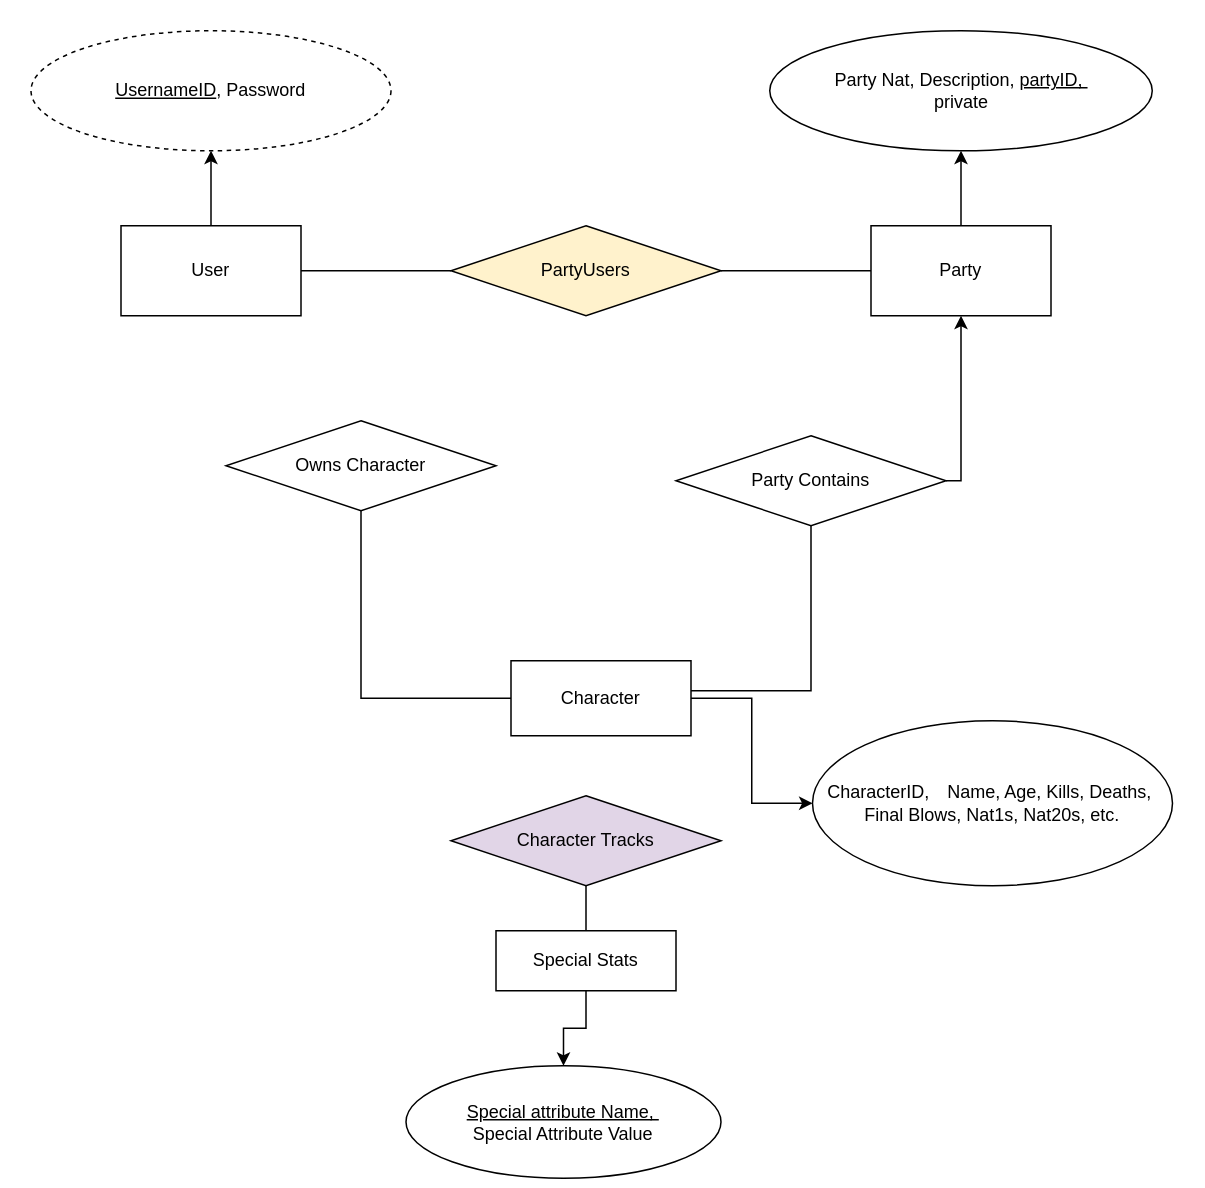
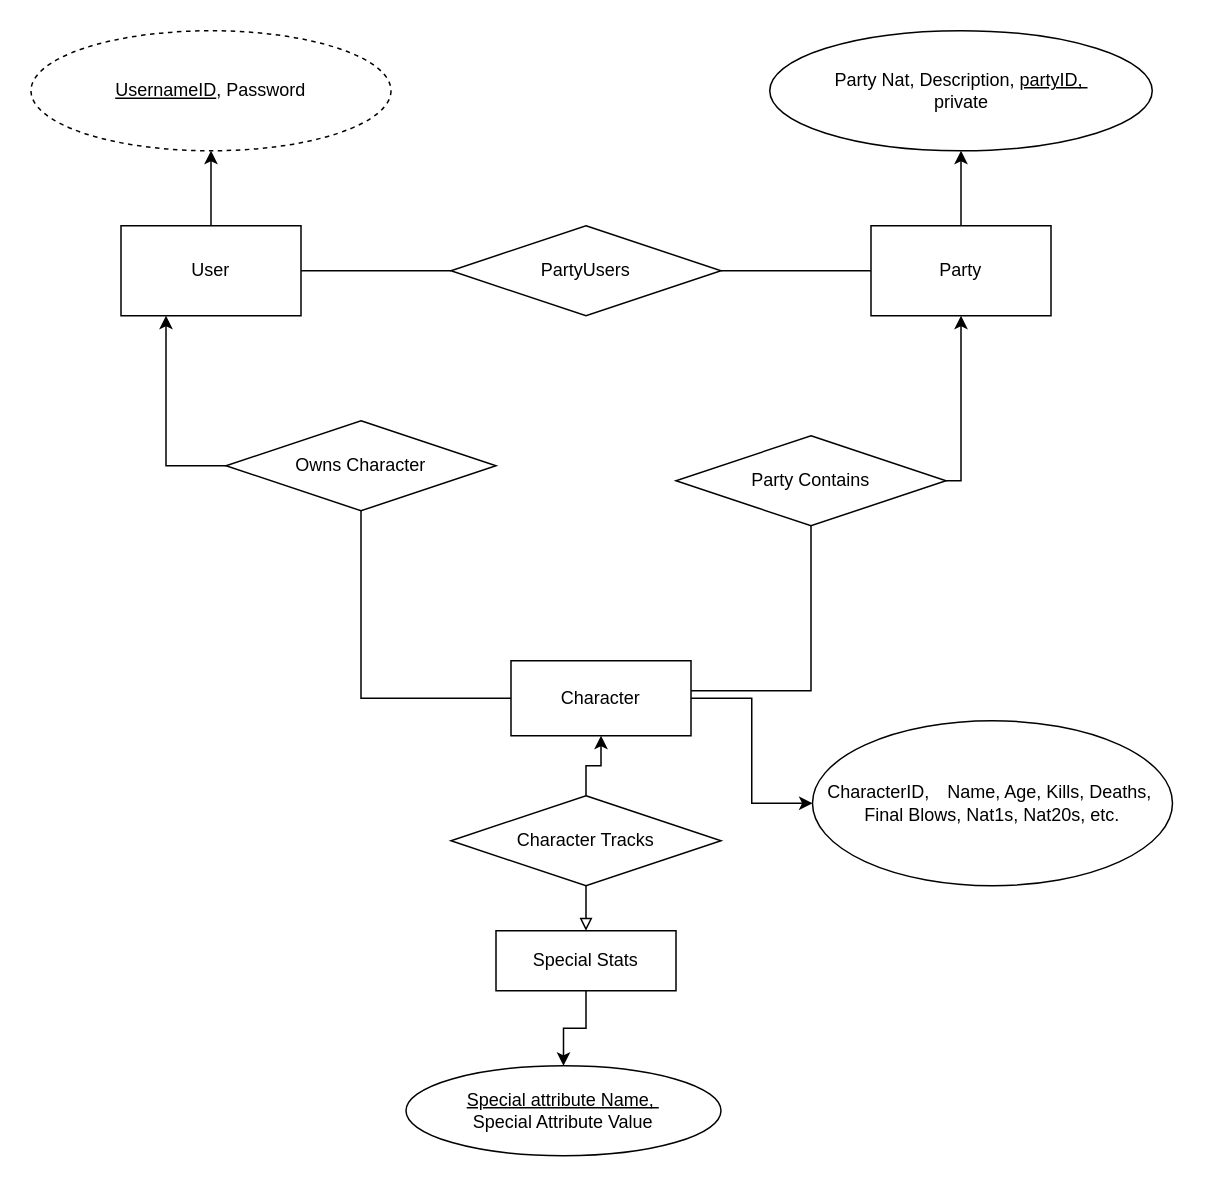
  <mxCell id="0" />
  <mxCell id="1" parent="0" />
  <mxCell id="2" value="" style="edgeStyle=orthogonalEdgeStyle;rounded=0;orthogonalLoop=1;jettySize=auto;html=1;" edge="1" parent="1" source="3" target="22"><mxGeometry relative="1" as="geometry" /></mxCell>
  <mxCell id="3" value="User" style="rounded=0;whiteSpace=wrap;html=1;" vertex="1" parent="1"><mxGeometry x="80" y="150" width="120" height="60" as="geometry" /></mxCell>
  <mxCell id="4" value="" style="edgeStyle=orthogonalEdgeStyle;rounded=0;orthogonalLoop=1;jettySize=auto;html=1;" edge="1" parent="1" source="5" target="23"><mxGeometry relative="1" as="geometry" /></mxCell>
  <mxCell id="5" value="Party" style="rounded=0;whiteSpace=wrap;html=1;" vertex="1" parent="1"><mxGeometry x="580" y="150" width="120" height="60" as="geometry" /></mxCell>
  <mxCell id="6" style="edgeStyle=orthogonalEdgeStyle;rounded=0;orthogonalLoop=1;jettySize=auto;html=1;entryX=0.5;entryY=1;entryDx=0;entryDy=0;endArrow=none;endFill=0;" edge="1" parent="1" source="9" target="21"><mxGeometry relative="1" as="geometry"><Array as="points"><mxPoint x="240" y="465" /></Array></mxGeometry></mxCell>
  <mxCell id="7" style="edgeStyle=orthogonalEdgeStyle;rounded=0;orthogonalLoop=1;jettySize=auto;html=1;entryX=0.5;entryY=1;entryDx=0;entryDy=0;endArrow=none;endFill=0;" edge="1" parent="1" source="9" target="16"><mxGeometry relative="1" as="geometry"><Array as="points"><mxPoint x="540" y="460" /></Array></mxGeometry></mxCell>
  <mxCell id="8" value="" style="edgeStyle=orthogonalEdgeStyle;rounded=0;orthogonalLoop=1;jettySize=auto;html=1;" edge="1" parent="1" source="9" target="24"><mxGeometry relative="1" as="geometry" /></mxCell>
  <mxCell id="9" value="Character" style="rounded=0;whiteSpace=wrap;html=1;" vertex="1" parent="1"><mxGeometry x="340" y="440" width="120" height="50" as="geometry" /></mxCell>
  <mxCell id="10" value="" style="edgeStyle=orthogonalEdgeStyle;rounded=0;orthogonalLoop=1;jettySize=auto;html=1;" edge="1" parent="1" source="11" target="25"><mxGeometry relative="1" as="geometry" /></mxCell>
  <mxCell id="11" value="Special Stats" style="rounded=0;whiteSpace=wrap;html=1;" vertex="1" parent="1"><mxGeometry x="330" y="620" width="120" height="40" as="geometry" /></mxCell>
- <mxCell id="12" style="edgeStyle=orthogonalEdgeStyle;rounded=0;orthogonalLoop=1;jettySize=auto;html=1;endArrow=none;endFill=0;" edge="1" parent="1" source="14" target="11"><mxGeometry relative="1" as="geometry" /></mxCell>
- <mxCell id="14" value="Character Tracks" style="rhombus;whiteSpace=wrap;html=1;fillColor=#e1d5e7;" vertex="1" parent="1"><mxGeometry x="300" y="530" width="180" height="60" as="geometry" /></mxCell>
+ <mxCell id="12" style="edgeStyle=orthogonalEdgeStyle;rounded=0;orthogonalLoop=1;jettySize=auto;html=1;endArrow=block;endFill=0;" edge="1" parent="1" source="14" target="11"><mxGeometry relative="1" as="geometry" /></mxCell>
+ <mxCell id="13" style="edgeStyle=orthogonalEdgeStyle;rounded=0;orthogonalLoop=1;jettySize=auto;html=1;entryX=0.5;entryY=1;entryDx=0;entryDy=0;" edge="1" parent="1" source="14" target="9"><mxGeometry relative="1" as="geometry" /></mxCell>
+ <mxCell id="14" value="Character Tracks" style="rhombus;whiteSpace=wrap;html=1;" vertex="1" parent="1"><mxGeometry x="300" y="530" width="180" height="60" as="geometry" /></mxCell>
  <mxCell id="15" style="edgeStyle=orthogonalEdgeStyle;rounded=0;orthogonalLoop=1;jettySize=auto;html=1;entryX=0.5;entryY=1;entryDx=0;entryDy=0;endArrow=classic;endFill=1;" edge="1" parent="1" source="16" target="5"><mxGeometry relative="1" as="geometry"><Array as="points"><mxPoint x="640" y="320" /></Array></mxGeometry></mxCell>
  <mxCell id="16" value="Party Contains" style="rhombus;whiteSpace=wrap;html=1;" vertex="1" parent="1"><mxGeometry x="450" y="290" width="180" height="60" as="geometry" /></mxCell>
  <mxCell id="17" style="edgeStyle=orthogonalEdgeStyle;rounded=0;orthogonalLoop=1;jettySize=auto;html=1;entryX=0;entryY=0.5;entryDx=0;entryDy=0;endArrow=none;endFill=0;" edge="1" parent="1" source="19" target="5"><mxGeometry relative="1" as="geometry" /></mxCell>
  <mxCell id="18" style="edgeStyle=orthogonalEdgeStyle;rounded=0;orthogonalLoop=1;jettySize=auto;html=1;entryX=1;entryY=0.5;entryDx=0;entryDy=0;endArrow=none;endFill=0;" edge="1" parent="1" source="19" target="3"><mxGeometry relative="1" as="geometry" /></mxCell>
- <mxCell id="19" value="PartyUsers" style="rhombus;whiteSpace=wrap;html=1;fillColor=#fff2cc;" vertex="1" parent="1"><mxGeometry x="300" y="150" width="180" height="60" as="geometry" /></mxCell>
+ <mxCell id="19" value="PartyUsers" style="rhombus;whiteSpace=wrap;html=1;" vertex="1" parent="1"><mxGeometry x="300" y="150" width="180" height="60" as="geometry" /></mxCell>
+ <mxCell id="20" style="edgeStyle=orthogonalEdgeStyle;rounded=0;orthogonalLoop=1;jettySize=auto;html=1;entryX=0.25;entryY=1;entryDx=0;entryDy=0;endArrow=classic;endFill=1;" edge="1" parent="1" source="21" target="3"><mxGeometry relative="1" as="geometry"><Array as="points"><mxPoint x="110" y="310" /></Array></mxGeometry></mxCell>
  <mxCell id="21" value="Owns Character" style="rhombus;whiteSpace=wrap;html=1;" vertex="1" parent="1"><mxGeometry x="150" y="280" width="180" height="60" as="geometry" /></mxCell>
  <mxCell id="22" value="&lt;u&gt;UsernameID&lt;/u&gt;, Password" style="ellipse;whiteSpace=wrap;html=1;rounded=0;dashed=1;" vertex="1" parent="1"><mxGeometry x="20" y="20" width="240" height="80" as="geometry" /></mxCell>
  <mxCell id="23" value="Party Nat, Description, &lt;u&gt;partyID,&amp;nbsp;&lt;/u&gt;&lt;br&gt;private" style="ellipse;whiteSpace=wrap;html=1;rounded=0;" vertex="1" parent="1"><mxGeometry x="512.5" y="20" width="255" height="80" as="geometry" /></mxCell>
  <mxCell id="24" value="CharacterID, &lt;span style=&quot;white-space: pre;&quot;&gt;&#09;&lt;/span&gt;Name, Age, Kills, Deaths,&amp;nbsp;&lt;br&gt;Final Blows, Nat1s, Nat20s, etc." style="ellipse;whiteSpace=wrap;html=1;rounded=0;" vertex="1" parent="1"><mxGeometry x="541" y="480" width="240" height="110" as="geometry" /></mxCell>
- <mxCell id="25" value="&lt;u&gt;Special attribute Name,&amp;nbsp;&lt;br&gt;&lt;/u&gt;Special Attribute Value" style="ellipse;whiteSpace=wrap;html=1;rounded=0;" vertex="1" parent="1"><mxGeometry x="270" y="710" width="210" height="75" as="geometry" /></mxCell>
+ <mxCell id="25" value="&lt;u&gt;Special attribute Name,&amp;nbsp;&lt;br&gt;&lt;/u&gt;Special Attribute Value" style="ellipse;whiteSpace=wrap;html=1;rounded=0;" vertex="1" parent="1"><mxGeometry x="270" y="710" width="210" height="60" as="geometry" /></mxCell>
